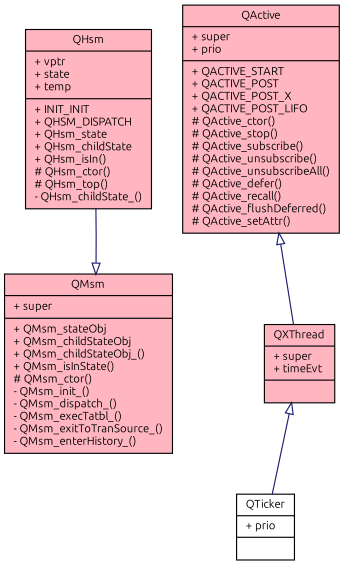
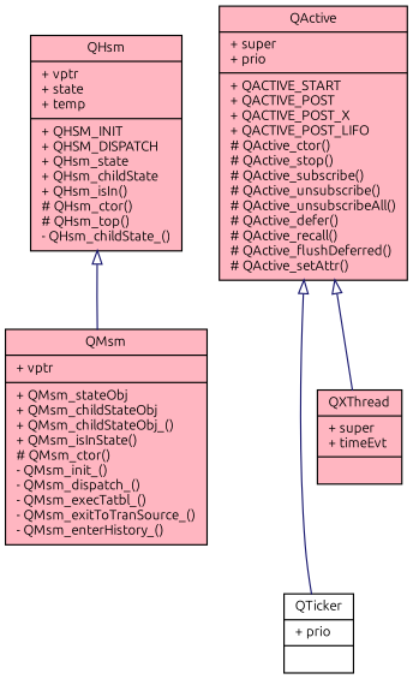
  digraph {
    fontname=Ubuntu
    node [color=black fillcolor=lightpink fontname=Ubuntu fontsize=10 shape=record style=filled]
    edge [arrowtail=onormal color=midnightblue dir=back fontname=Ubuntu fontsize=10 labelfontname=Helvetica labelfontsize=10 style=solid]
-   n1 [fontcolor=black height=0.2 label="{QHsm\n|+ vptr\l+ state\l+ temp\l|+ INIT_INIT\l+ QHSM_DISPATCH\l+ QHsm_state\l+ QHsm_childState\l+ QHsm_isIn()\l# QHsm_ctor()\l# QHsm_top()\l- QHsm_childState_()\l}" width=0.4]
-   n2 [height=0.2 label="{QMsm\n|+ super\l|+ QMsm_stateObj\l+ QMsm_childStateObj\l+ QMsm_childStateObj_()\l+ QMsm_isInState()\l# QMsm_ctor()\l- QMsm_init_()\l- QMsm_dispatch_()\l- QMsm_execTatbl_()\l- QMsm_exitToTranSource_()\l- QMsm_enterHistory_()\l}" width=0.4]
+   n1 [fontcolor=black height=0.2 label="{QHsm\n|+ vptr\l+ state\l+ temp\l|+ QHSM_INIT\l+ QHSM_DISPATCH\l+ QHsm_state\l+ QHsm_childState\l+ QHsm_isIn()\l# QHsm_ctor()\l# QHsm_top()\l- QHsm_childState_()\l}" width=0.4]
+   n2 [height=0.2 label="{QMsm\n|+ vptr\l|+ QMsm_stateObj\l+ QMsm_childStateObj\l+ QMsm_childStateObj_()\l+ QMsm_isInState()\l# QMsm_ctor()\l- QMsm_init_()\l- QMsm_dispatch_()\l- QMsm_execTatbl_()\l- QMsm_exitToTranSource_()\l- QMsm_enterHistory_()\l}" width=0.4]
    n3 [height=0.2 label="{QActive\n|+ super\l+ prio\l|+ QACTIVE_START\l+ QACTIVE_POST\l+ QACTIVE_POST_X\l+ QACTIVE_POST_LIFO\l# QActive_ctor()\l# QActive_stop()\l# QActive_subscribe()\l# QActive_unsubscribe()\l# QActive_unsubscribeAll()\l# QActive_defer()\l# QActive_recall()\l# QActive_flushDeferred()\l# QActive_setAttr()\l}" width=0.4]
    n4 [fillcolor=white height=0.2 label="{QTicker\n|+ prio\l|}" width=0.4]
    n5 [height=0.2 label="{QXThread\n|+ super\l+ timeEvt\l|}" width=0.4]
-   n2 -> n1
-   n5 -> n4
+   n1 -> n2
+   n3 -> n4
    n3 -> n5
  }
